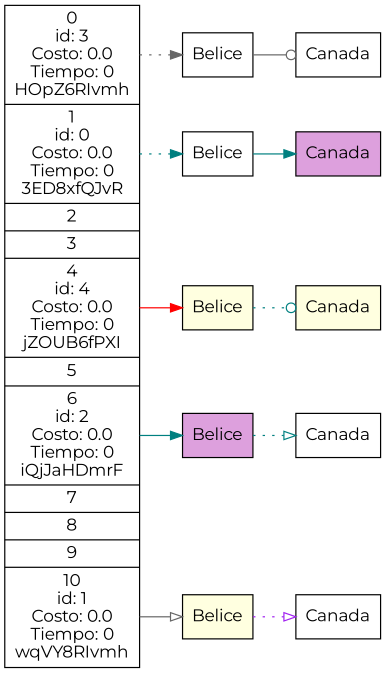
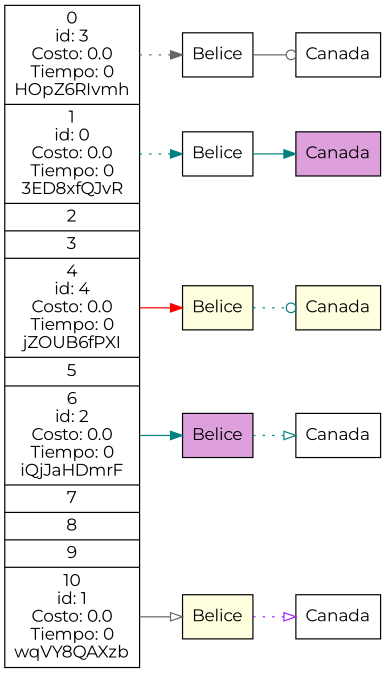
  digraph {
    rankdir=LR
    fontname=Montserrat
    node [shape=record style=filled fillcolor=white fontname=Montserrat]
    edge [color=teal style=dotted arrowhead=normal fontname=Montserrat]
-   n1 [label="<3>0\nid: 3\nCosto: 0.0\nTiempo: 0\nHOpZ6RIvmh|<0>1\nid: 0\nCosto: 0.0\nTiempo: 0\n3ED8xfQJvR|2|3|<4>4\nid: 4\nCosto: 0.0\nTiempo: 0\njZOUB6fPXI|5|<2>6\nid: 2\nCosto: 0.0\nTiempo: 0\niQjJaHDmrF|7|8|9|<1>10\nid: 1\nCosto: 0.0\nTiempo: 0\nwqVY8RIvmh"]
+   n1 [label="<3>0\nid: 3\nCosto: 0.0\nTiempo: 0\nHOpZ6RIvmh|<0>1\nid: 0\nCosto: 0.0\nTiempo: 0\n3ED8xfQJvR|2|3|<4>4\nid: 4\nCosto: 0.0\nTiempo: 0\njZOUB6fPXI|5|<2>6\nid: 2\nCosto: 0.0\nTiempo: 0\niQjJaHDmrF|7|8|9|<1>10\nid: 1\nCosto: 0.0\nTiempo: 0\nwqVY8QAXzb"]
    n2 [label=Belice]
    n3 [label=Belice]
    n4 [label=Belice fillcolor=lightyellow]
    n5 [label=Belice fillcolor=plum]
    n6 [label=Belice fillcolor=lightyellow]
    n7 [label=Canada]
    n8 [label=Canada fillcolor=plum]
    n9 [label=Canada fillcolor=lightyellow]
    n10 [label=Canada]
    n11 [label=Canada]
    n1 -> n2 [tailport=3 color=gray40]
    n1 -> n3 [tailport=0]
    n1 -> n4 [tailport=4 color=red style=solid]
    n1 -> n5 [tailport=2 style=solid]
    n1 -> n6 [tailport=1 color=gray40 style=solid arrowhead=onormal]
    n2 -> n7 [color=gray40 style=solid arrowhead=odot]
    n3 -> n8 [style=solid]
    n4 -> n9 [arrowhead=odot]
    n5 -> n10 [arrowhead=onormal]
    n6 -> n11 [color=purple arrowhead=onormal]
  }
